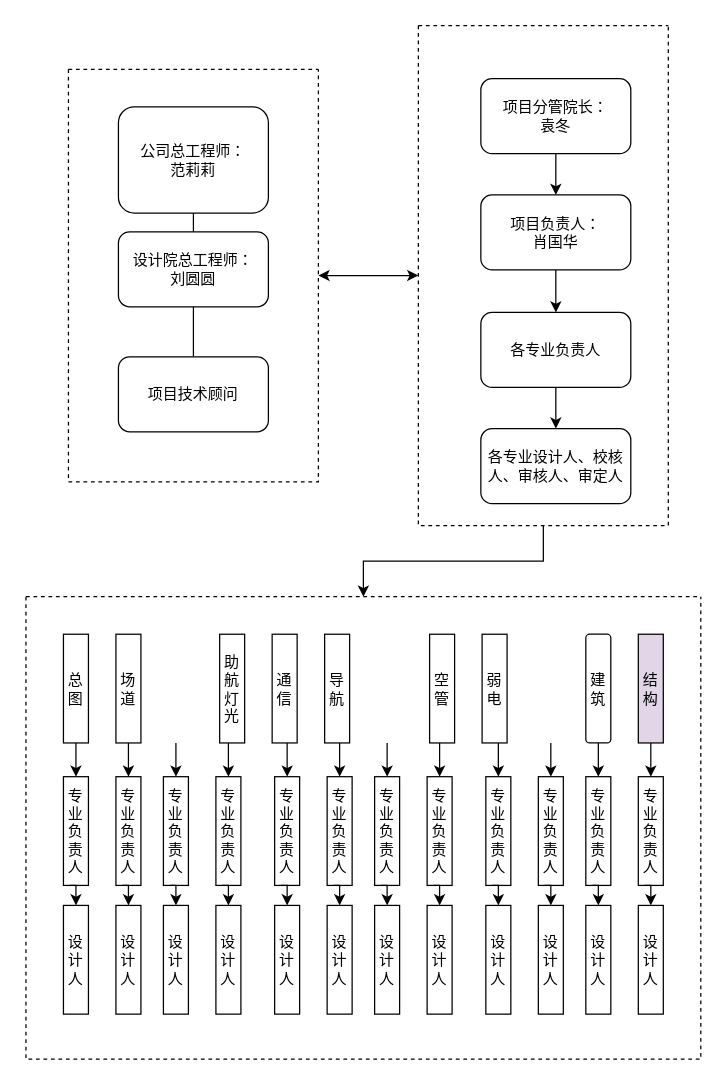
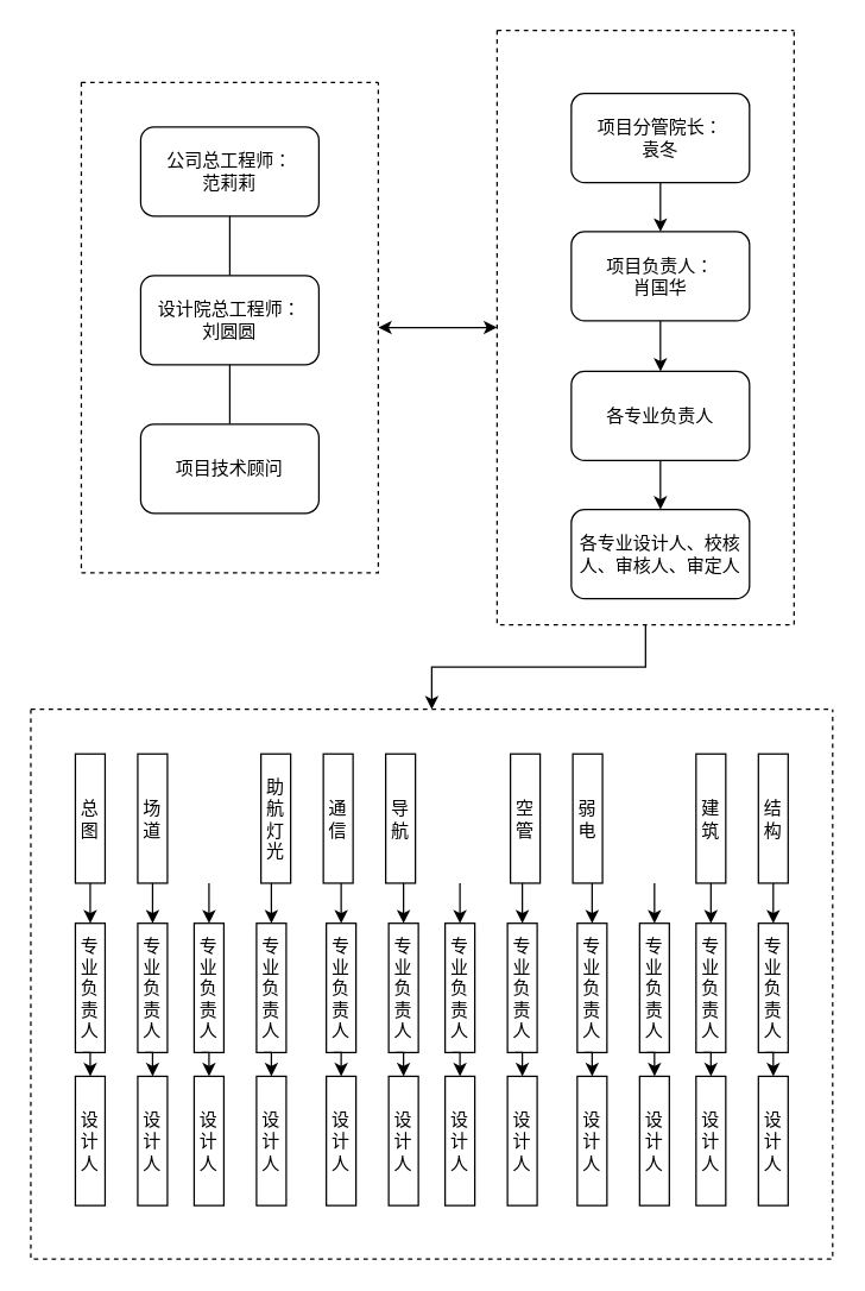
  <mxCell id="0" />
  <mxCell id="1" parent="0" />
  <mxCell id="2" style="edgeStyle=orthogonalEdgeStyle;rounded=0;orthogonalLoop=1;jettySize=auto;html=1;exitX=0.5;exitY=1;exitDx=0;exitDy=0;entryX=0.5;entryY=0;entryDx=0;entryDy=0;endArrow=none;endFill=0;" edge="1" parent="1" source="3" target="5"><mxGeometry relative="1" as="geometry" /></mxCell>
- <mxCell id="3" value="公司总工程师：&lt;br&gt;范莉莉" style="whiteSpace=wrap;html=1;rounded=1;" vertex="1" parent="1"><mxGeometry x="94" y="85" width="120" height="85" as="geometry" /></mxCell>
+ <mxCell id="3" value="公司总工程师：&lt;br&gt;范莉莉" style="whiteSpace=wrap;html=1;rounded=1;" vertex="1" parent="1"><mxGeometry x="94" y="85" width="120" height="60" as="geometry" /></mxCell>
  <mxCell id="4" value="" style="edgeStyle=orthogonalEdgeStyle;rounded=0;orthogonalLoop=1;jettySize=auto;html=1;endArrow=none;endFill=0;" edge="1" parent="1" source="5" target="6"><mxGeometry relative="1" as="geometry" /></mxCell>
  <mxCell id="5" value="设计院总工程师：&lt;br&gt;刘圆圆" style="whiteSpace=wrap;html=1;rounded=1;" vertex="1" parent="1"><mxGeometry x="94" y="185" width="120" height="60" as="geometry" /></mxCell>
  <mxCell id="6" value="项目技术顾问" style="whiteSpace=wrap;html=1;rounded=1;" vertex="1" parent="1"><mxGeometry x="94" y="285" width="120" height="60" as="geometry" /></mxCell>
  <mxCell id="7" value="" style="swimlane;startSize=0;dashed=1;" vertex="1" parent="1"><mxGeometry x="54" y="55" width="200" height="330" as="geometry"><mxRectangle x="110" y="100" width="50" height="40" as="alternateBounds" /></mxGeometry></mxCell>
  <mxCell id="8" style="edgeStyle=orthogonalEdgeStyle;rounded=0;orthogonalLoop=1;jettySize=auto;html=1;exitX=0.5;exitY=1;exitDx=0;exitDy=0;" edge="1" parent="1" source="9" target="19"><mxGeometry relative="1" as="geometry" /></mxCell>
  <mxCell id="9" value="" style="swimlane;startSize=0;dashed=1;" vertex="1" parent="1"><mxGeometry x="334" y="20" width="200" height="400" as="geometry"><mxRectangle x="110" y="100" width="50" height="40" as="alternateBounds" /></mxGeometry></mxCell>
  <mxCell id="10" value="" style="group" vertex="1" connectable="0" parent="9"><mxGeometry x="50" y="42.5" width="120" height="340" as="geometry" /></mxCell>
  <mxCell id="11" value="项目分管院长：&lt;br&gt;袁冬" style="rounded=1;whiteSpace=wrap;html=1;" vertex="1" parent="10"><mxGeometry width="120" height="60" as="geometry" /></mxCell>
  <mxCell id="12" value="项目负责人：&lt;br&gt;肖国华" style="whiteSpace=wrap;html=1;rounded=1;" vertex="1" parent="10"><mxGeometry y="93" width="120" height="60" as="geometry" /></mxCell>
  <mxCell id="13" value="" style="edgeStyle=orthogonalEdgeStyle;rounded=0;orthogonalLoop=1;jettySize=auto;html=1;" edge="1" parent="10" source="11" target="12"><mxGeometry relative="1" as="geometry" /></mxCell>
  <mxCell id="14" value="各专业负责人" style="whiteSpace=wrap;html=1;rounded=1;" vertex="1" parent="10"><mxGeometry y="187" width="120" height="60" as="geometry" /></mxCell>
  <mxCell id="15" value="" style="edgeStyle=orthogonalEdgeStyle;rounded=0;orthogonalLoop=1;jettySize=auto;html=1;" edge="1" parent="10" source="12" target="14"><mxGeometry relative="1" as="geometry" /></mxCell>
  <mxCell id="16" value="各专业设计人、校核人、审核人、审定人" style="whiteSpace=wrap;html=1;rounded=1;" vertex="1" parent="10"><mxGeometry y="280" width="120" height="60" as="geometry" /></mxCell>
  <mxCell id="17" value="" style="edgeStyle=orthogonalEdgeStyle;rounded=0;orthogonalLoop=1;jettySize=auto;html=1;" edge="1" parent="10" source="14" target="16"><mxGeometry relative="1" as="geometry" /></mxCell>
  <mxCell id="18" value="" style="endArrow=classic;startArrow=classic;html=1;rounded=0;exitX=1;exitY=0.5;exitDx=0;exitDy=0;entryX=0;entryY=0.5;entryDx=0;entryDy=0;" edge="1" parent="1" source="7" target="9"><mxGeometry width="50" height="50" relative="1" as="geometry"><mxPoint x="610" y="367" as="sourcePoint" /><mxPoint x="420" y="220" as="targetPoint" /></mxGeometry></mxCell>
  <mxCell id="19" value="" style="swimlane;startSize=0;dashed=1;" vertex="1" parent="1"><mxGeometry x="20" y="477" width="540" height="370" as="geometry" /></mxCell>
  <mxCell id="20" value="" style="group" vertex="1" connectable="0" parent="19"><mxGeometry x="30" y="30" width="480" height="87" as="geometry" /></mxCell>
  <mxCell id="21" value="&lt;font face=&quot;Verdana&quot;&gt;总图&lt;/font&gt;" style="rounded=0;whiteSpace=wrap;html=1;" vertex="1" parent="20"><mxGeometry width="20" height="87" as="geometry" /></mxCell>
  <mxCell id="22" value="&lt;font face=&quot;Verdana&quot;&gt;场道&lt;/font&gt;" style="rounded=0;whiteSpace=wrap;html=1;" vertex="1" parent="20"><mxGeometry x="42" width="20" height="87" as="geometry" /></mxCell>
  <mxCell id="23" value="&lt;font face=&quot;Verdana&quot;&gt;助航灯光&lt;/font&gt;" style="rounded=0;whiteSpace=wrap;html=1;" vertex="1" parent="20"><mxGeometry x="125" width="20" height="87" as="geometry" /></mxCell>
  <mxCell id="24" value="&lt;font face=&quot;Verdana&quot;&gt;通信&lt;/font&gt;" style="rounded=0;whiteSpace=wrap;html=1;" vertex="1" parent="20"><mxGeometry x="167" width="20" height="87" as="geometry" /></mxCell>
  <mxCell id="25" value="&lt;font face=&quot;Verdana&quot;&gt;导航&lt;/font&gt;" style="rounded=0;whiteSpace=wrap;html=1;" vertex="1" parent="20"><mxGeometry x="209" width="20" height="87" as="geometry" /></mxCell>
  <mxCell id="26" value="&lt;font face=&quot;Verdana&quot;&gt;空管&lt;/font&gt;" style="rounded=0;whiteSpace=wrap;html=1;" vertex="1" parent="20"><mxGeometry x="293" width="20" height="87" as="geometry" /></mxCell>
  <mxCell id="27" value="&lt;font face=&quot;Verdana&quot;&gt;弱电&lt;/font&gt;" style="rounded=0;whiteSpace=wrap;html=1;" vertex="1" parent="20"><mxGeometry x="335" width="20" height="87" as="geometry" /></mxCell>
- <mxCell id="28" value="&lt;font face=&quot;Verdana&quot;&gt;建筑&lt;/font&gt;" style="whiteSpace=wrap;html=1;rounded=1;" vertex="1" parent="20"><mxGeometry x="418" width="20" height="87" as="geometry" /></mxCell>
- <mxCell id="29" value="&lt;font face=&quot;Verdana&quot;&gt;结构&lt;/font&gt;" style="rounded=0;whiteSpace=wrap;html=1;fillColor=#e1d5e7;" vertex="1" parent="20"><mxGeometry x="460" width="20" height="87" as="geometry" /></mxCell>
+ <mxCell id="28" value="&lt;font face=&quot;Verdana&quot;&gt;建筑&lt;/font&gt;" style="rounded=0;whiteSpace=wrap;html=1;" vertex="1" parent="20"><mxGeometry x="418" width="20" height="87" as="geometry" /></mxCell>
+ <mxCell id="29" value="&lt;font face=&quot;Verdana&quot;&gt;结构&lt;/font&gt;" style="rounded=0;whiteSpace=wrap;html=1;" vertex="1" parent="20"><mxGeometry x="460" width="20" height="87" as="geometry" /></mxCell>
  <mxCell id="30" value="" style="group" vertex="1" connectable="0" parent="19"><mxGeometry x="30" y="150" width="480" height="184" as="geometry" /></mxCell>
  <mxCell id="31" value="&lt;font face=&quot;Verdana&quot;&gt;专业负责人&lt;/font&gt;" style="rounded=0;whiteSpace=wrap;html=1;" vertex="1" parent="30"><mxGeometry y="-6" width="20" height="87" as="geometry" /></mxCell>
  <mxCell id="32" value="&lt;font face=&quot;Verdana&quot;&gt;专业负责人&lt;/font&gt;" style="rounded=0;whiteSpace=wrap;html=1;" vertex="1" parent="30"><mxGeometry x="42" y="-6" width="20" height="87" as="geometry" /></mxCell>
  <mxCell id="33" style="edgeStyle=orthogonalEdgeStyle;rounded=0;orthogonalLoop=1;jettySize=auto;html=1;exitX=0.5;exitY=1;exitDx=0;exitDy=0;entryX=0.5;entryY=0;entryDx=0;entryDy=0;" edge="1" target="32" parent="30"><mxGeometry relative="1" as="geometry"><mxPoint x="52" y="-33" as="sourcePoint" /></mxGeometry></mxCell>
  <mxCell id="34" value="&lt;font face=&quot;Verdana&quot;&gt;设计人&lt;/font&gt;" style="rounded=0;whiteSpace=wrap;html=1;" vertex="1" parent="30"><mxGeometry x="42" y="97" width="20" height="87" as="geometry" /></mxCell>
  <mxCell id="35" style="edgeStyle=orthogonalEdgeStyle;rounded=0;orthogonalLoop=1;jettySize=auto;html=1;exitX=0.25;exitY=1;exitDx=0;exitDy=0;entryX=0.5;entryY=0;entryDx=0;entryDy=0;" edge="1" source="32" target="34" parent="30"><mxGeometry relative="1" as="geometry" /></mxCell>
  <mxCell id="36" value="&lt;font face=&quot;Verdana&quot;&gt;专业负责人&lt;/font&gt;" style="rounded=0;whiteSpace=wrap;html=1;" vertex="1" parent="30"><mxGeometry x="80" y="-6" width="20" height="87" as="geometry" /></mxCell>
  <mxCell id="37" value="&lt;font face=&quot;Verdana&quot;&gt;专业负责人&lt;/font&gt;" style="rounded=0;whiteSpace=wrap;html=1;" vertex="1" parent="30"><mxGeometry x="122" y="-6" width="20" height="87" as="geometry" /></mxCell>
  <mxCell id="38" style="edgeStyle=orthogonalEdgeStyle;rounded=0;orthogonalLoop=1;jettySize=auto;html=1;exitX=0.5;exitY=1;exitDx=0;exitDy=0;entryX=0.5;entryY=0;entryDx=0;entryDy=0;" edge="1" target="37" parent="30"><mxGeometry relative="1" as="geometry"><mxPoint x="132" y="-33" as="sourcePoint" /></mxGeometry></mxCell>
  <mxCell id="39" value="&lt;font face=&quot;Verdana&quot;&gt;设计人&lt;/font&gt;" style="rounded=0;whiteSpace=wrap;html=1;" vertex="1" parent="30"><mxGeometry x="122" y="97" width="20" height="87" as="geometry" /></mxCell>
  <mxCell id="40" style="edgeStyle=orthogonalEdgeStyle;rounded=0;orthogonalLoop=1;jettySize=auto;html=1;exitX=0.25;exitY=1;exitDx=0;exitDy=0;entryX=0.5;entryY=0;entryDx=0;entryDy=0;" edge="1" source="37" target="39" parent="30"><mxGeometry relative="1" as="geometry" /></mxCell>
  <mxCell id="41" style="edgeStyle=orthogonalEdgeStyle;rounded=0;orthogonalLoop=1;jettySize=auto;html=1;exitX=0.5;exitY=1;exitDx=0;exitDy=0;entryX=0.5;entryY=0;entryDx=0;entryDy=0;" edge="1" target="36" parent="30"><mxGeometry relative="1" as="geometry"><mxPoint x="90" y="-33" as="sourcePoint" /></mxGeometry></mxCell>
  <mxCell id="42" value="&lt;font face=&quot;Verdana&quot;&gt;设计人&lt;/font&gt;" style="rounded=0;whiteSpace=wrap;html=1;" vertex="1" parent="30"><mxGeometry x="80" y="97" width="20" height="87" as="geometry" /></mxCell>
  <mxCell id="43" style="edgeStyle=orthogonalEdgeStyle;rounded=0;orthogonalLoop=1;jettySize=auto;html=1;exitX=0.25;exitY=1;exitDx=0;exitDy=0;entryX=0.5;entryY=0;entryDx=0;entryDy=0;" edge="1" source="36" target="42" parent="30"><mxGeometry relative="1" as="geometry" /></mxCell>
  <mxCell id="44" value="&lt;font face=&quot;Verdana&quot;&gt;专业负责人&lt;/font&gt;" style="rounded=0;whiteSpace=wrap;html=1;" vertex="1" parent="30"><mxGeometry x="169" y="-6" width="20" height="87" as="geometry" /></mxCell>
  <mxCell id="45" value="&lt;font face=&quot;Verdana&quot;&gt;专业负责人&lt;/font&gt;" style="rounded=0;whiteSpace=wrap;html=1;" vertex="1" parent="30"><mxGeometry x="211" y="-6" width="20" height="87" as="geometry" /></mxCell>
  <mxCell id="46" style="edgeStyle=orthogonalEdgeStyle;rounded=0;orthogonalLoop=1;jettySize=auto;html=1;exitX=0.5;exitY=1;exitDx=0;exitDy=0;entryX=0.5;entryY=0;entryDx=0;entryDy=0;" edge="1" target="45" parent="30"><mxGeometry relative="1" as="geometry"><mxPoint x="221" y="-33" as="sourcePoint" /></mxGeometry></mxCell>
  <mxCell id="47" value="&lt;font face=&quot;Verdana&quot;&gt;设计人&lt;/font&gt;" style="rounded=0;whiteSpace=wrap;html=1;" vertex="1" parent="30"><mxGeometry x="211" y="97" width="20" height="87" as="geometry" /></mxCell>
  <mxCell id="48" style="edgeStyle=orthogonalEdgeStyle;rounded=0;orthogonalLoop=1;jettySize=auto;html=1;exitX=0.25;exitY=1;exitDx=0;exitDy=0;entryX=0.5;entryY=0;entryDx=0;entryDy=0;" edge="1" source="45" target="47" parent="30"><mxGeometry relative="1" as="geometry" /></mxCell>
  <mxCell id="49" value="&lt;font face=&quot;Verdana&quot;&gt;专业负责人&lt;/font&gt;" style="rounded=0;whiteSpace=wrap;html=1;" vertex="1" parent="30"><mxGeometry x="249" y="-6" width="20" height="87" as="geometry" /></mxCell>
  <mxCell id="50" value="&lt;font face=&quot;Verdana&quot;&gt;专业负责人&lt;/font&gt;" style="rounded=0;whiteSpace=wrap;html=1;" vertex="1" parent="30"><mxGeometry x="291" y="-6" width="20" height="87" as="geometry" /></mxCell>
  <mxCell id="51" style="edgeStyle=orthogonalEdgeStyle;rounded=0;orthogonalLoop=1;jettySize=auto;html=1;exitX=0.5;exitY=1;exitDx=0;exitDy=0;entryX=0.5;entryY=0;entryDx=0;entryDy=0;" edge="1" target="50" parent="30"><mxGeometry relative="1" as="geometry"><mxPoint x="301" y="-33" as="sourcePoint" /></mxGeometry></mxCell>
  <mxCell id="52" value="&lt;font face=&quot;Verdana&quot;&gt;设计人&lt;/font&gt;" style="rounded=0;whiteSpace=wrap;html=1;" vertex="1" parent="30"><mxGeometry x="291" y="97" width="20" height="87" as="geometry" /></mxCell>
  <mxCell id="53" style="edgeStyle=orthogonalEdgeStyle;rounded=0;orthogonalLoop=1;jettySize=auto;html=1;exitX=0.25;exitY=1;exitDx=0;exitDy=0;entryX=0.5;entryY=0;entryDx=0;entryDy=0;" edge="1" source="50" target="52" parent="30"><mxGeometry relative="1" as="geometry" /></mxCell>
  <mxCell id="54" style="edgeStyle=orthogonalEdgeStyle;rounded=0;orthogonalLoop=1;jettySize=auto;html=1;exitX=0.5;exitY=1;exitDx=0;exitDy=0;entryX=0.5;entryY=0;entryDx=0;entryDy=0;" edge="1" target="49" parent="30"><mxGeometry relative="1" as="geometry"><mxPoint x="259" y="-33" as="sourcePoint" /></mxGeometry></mxCell>
  <mxCell id="55" value="&lt;font face=&quot;Verdana&quot;&gt;设计人&lt;/font&gt;" style="rounded=0;whiteSpace=wrap;html=1;" vertex="1" parent="30"><mxGeometry x="249" y="97" width="20" height="87" as="geometry" /></mxCell>
  <mxCell id="56" style="edgeStyle=orthogonalEdgeStyle;rounded=0;orthogonalLoop=1;jettySize=auto;html=1;exitX=0.25;exitY=1;exitDx=0;exitDy=0;entryX=0.5;entryY=0;entryDx=0;entryDy=0;" edge="1" source="49" target="55" parent="30"><mxGeometry relative="1" as="geometry" /></mxCell>
  <mxCell id="57" style="edgeStyle=orthogonalEdgeStyle;rounded=0;orthogonalLoop=1;jettySize=auto;html=1;exitX=0.5;exitY=1;exitDx=0;exitDy=0;entryX=0.5;entryY=0;entryDx=0;entryDy=0;" edge="1" target="44" parent="30"><mxGeometry relative="1" as="geometry"><mxPoint x="179" y="-33" as="sourcePoint" /></mxGeometry></mxCell>
  <mxCell id="58" value="&lt;font face=&quot;Verdana&quot;&gt;设计人&lt;/font&gt;" style="rounded=0;whiteSpace=wrap;html=1;" vertex="1" parent="30"><mxGeometry x="169" y="97" width="20" height="87" as="geometry" /></mxCell>
  <mxCell id="59" style="edgeStyle=orthogonalEdgeStyle;rounded=0;orthogonalLoop=1;jettySize=auto;html=1;exitX=0.25;exitY=1;exitDx=0;exitDy=0;entryX=0.5;entryY=0;entryDx=0;entryDy=0;" edge="1" source="44" target="58" parent="30"><mxGeometry relative="1" as="geometry" /></mxCell>
  <mxCell id="60" value="&lt;font face=&quot;Verdana&quot;&gt;专业负责人&lt;/font&gt;" style="rounded=0;whiteSpace=wrap;html=1;" vertex="1" parent="30"><mxGeometry x="338" y="-6" width="20" height="87" as="geometry" /></mxCell>
  <mxCell id="61" value="&lt;font face=&quot;Verdana&quot;&gt;专业负责人&lt;/font&gt;" style="rounded=0;whiteSpace=wrap;html=1;" vertex="1" parent="30"><mxGeometry x="380" y="-6" width="20" height="87" as="geometry" /></mxCell>
  <mxCell id="62" style="edgeStyle=orthogonalEdgeStyle;rounded=0;orthogonalLoop=1;jettySize=auto;html=1;exitX=0.5;exitY=1;exitDx=0;exitDy=0;entryX=0.5;entryY=0;entryDx=0;entryDy=0;" edge="1" target="61" parent="30"><mxGeometry relative="1" as="geometry"><mxPoint x="390" y="-33" as="sourcePoint" /></mxGeometry></mxCell>
  <mxCell id="63" value="&lt;font face=&quot;Verdana&quot;&gt;设计人&lt;/font&gt;" style="rounded=0;whiteSpace=wrap;html=1;" vertex="1" parent="30"><mxGeometry x="380" y="97" width="20" height="87" as="geometry" /></mxCell>
  <mxCell id="64" style="edgeStyle=orthogonalEdgeStyle;rounded=0;orthogonalLoop=1;jettySize=auto;html=1;exitX=0.25;exitY=1;exitDx=0;exitDy=0;entryX=0.5;entryY=0;entryDx=0;entryDy=0;" edge="1" source="61" target="63" parent="30"><mxGeometry relative="1" as="geometry" /></mxCell>
  <mxCell id="65" value="&lt;font face=&quot;Verdana&quot;&gt;专业负责人&lt;/font&gt;" style="rounded=0;whiteSpace=wrap;html=1;" vertex="1" parent="30"><mxGeometry x="418" y="-6" width="20" height="87" as="geometry" /></mxCell>
  <mxCell id="66" value="&lt;font face=&quot;Verdana&quot;&gt;专业负责人&lt;/font&gt;" style="rounded=0;whiteSpace=wrap;html=1;" vertex="1" parent="30"><mxGeometry x="460" y="-6" width="20" height="87" as="geometry" /></mxCell>
  <mxCell id="67" style="edgeStyle=orthogonalEdgeStyle;rounded=0;orthogonalLoop=1;jettySize=auto;html=1;exitX=0.5;exitY=1;exitDx=0;exitDy=0;entryX=0.5;entryY=0;entryDx=0;entryDy=0;" edge="1" target="66" parent="30"><mxGeometry relative="1" as="geometry"><mxPoint x="470" y="-33" as="sourcePoint" /></mxGeometry></mxCell>
  <mxCell id="68" value="&lt;font face=&quot;Verdana&quot;&gt;设计人&lt;/font&gt;" style="rounded=0;whiteSpace=wrap;html=1;" vertex="1" parent="30"><mxGeometry x="460" y="97" width="20" height="87" as="geometry" /></mxCell>
  <mxCell id="69" style="edgeStyle=orthogonalEdgeStyle;rounded=0;orthogonalLoop=1;jettySize=auto;html=1;exitX=0.25;exitY=1;exitDx=0;exitDy=0;entryX=0.5;entryY=0;entryDx=0;entryDy=0;" edge="1" source="66" target="68" parent="30"><mxGeometry relative="1" as="geometry" /></mxCell>
  <mxCell id="70" style="edgeStyle=orthogonalEdgeStyle;rounded=0;orthogonalLoop=1;jettySize=auto;html=1;exitX=0.5;exitY=1;exitDx=0;exitDy=0;entryX=0.5;entryY=0;entryDx=0;entryDy=0;" edge="1" target="65" parent="30"><mxGeometry relative="1" as="geometry"><mxPoint x="428" y="-33" as="sourcePoint" /></mxGeometry></mxCell>
  <mxCell id="71" value="&lt;font face=&quot;Verdana&quot;&gt;设计人&lt;/font&gt;" style="rounded=0;whiteSpace=wrap;html=1;" vertex="1" parent="30"><mxGeometry x="418" y="97" width="20" height="87" as="geometry" /></mxCell>
  <mxCell id="72" style="edgeStyle=orthogonalEdgeStyle;rounded=0;orthogonalLoop=1;jettySize=auto;html=1;exitX=0.25;exitY=1;exitDx=0;exitDy=0;entryX=0.5;entryY=0;entryDx=0;entryDy=0;" edge="1" source="65" target="71" parent="30"><mxGeometry relative="1" as="geometry" /></mxCell>
  <mxCell id="73" style="edgeStyle=orthogonalEdgeStyle;rounded=0;orthogonalLoop=1;jettySize=auto;html=1;exitX=0.5;exitY=1;exitDx=0;exitDy=0;entryX=0.5;entryY=0;entryDx=0;entryDy=0;" edge="1" target="60" parent="30"><mxGeometry relative="1" as="geometry"><mxPoint x="348" y="-33" as="sourcePoint" /></mxGeometry></mxCell>
  <mxCell id="74" value="&lt;font face=&quot;Verdana&quot;&gt;设计人&lt;/font&gt;" style="rounded=0;whiteSpace=wrap;html=1;" vertex="1" parent="30"><mxGeometry x="338" y="97" width="20" height="87" as="geometry" /></mxCell>
  <mxCell id="75" style="edgeStyle=orthogonalEdgeStyle;rounded=0;orthogonalLoop=1;jettySize=auto;html=1;exitX=0.25;exitY=1;exitDx=0;exitDy=0;entryX=0.5;entryY=0;entryDx=0;entryDy=0;" edge="1" source="60" target="74" parent="30"><mxGeometry relative="1" as="geometry" /></mxCell>
  <mxCell id="76" style="edgeStyle=orthogonalEdgeStyle;rounded=0;orthogonalLoop=1;jettySize=auto;html=1;exitX=0.5;exitY=1;exitDx=0;exitDy=0;entryX=0.5;entryY=0;entryDx=0;entryDy=0;" edge="1" parent="19" source="21" target="31"><mxGeometry relative="1" as="geometry" /></mxCell>
  <mxCell id="77" value="&lt;font face=&quot;Verdana&quot;&gt;设计人&lt;/font&gt;" style="rounded=0;whiteSpace=wrap;html=1;" vertex="1" parent="19"><mxGeometry x="30" y="247" width="20" height="87" as="geometry" /></mxCell>
  <mxCell id="78" style="edgeStyle=orthogonalEdgeStyle;rounded=0;orthogonalLoop=1;jettySize=auto;html=1;exitX=0.25;exitY=1;exitDx=0;exitDy=0;entryX=0.5;entryY=0;entryDx=0;entryDy=0;" edge="1" parent="19" source="31" target="77"><mxGeometry relative="1" as="geometry" /></mxCell>
